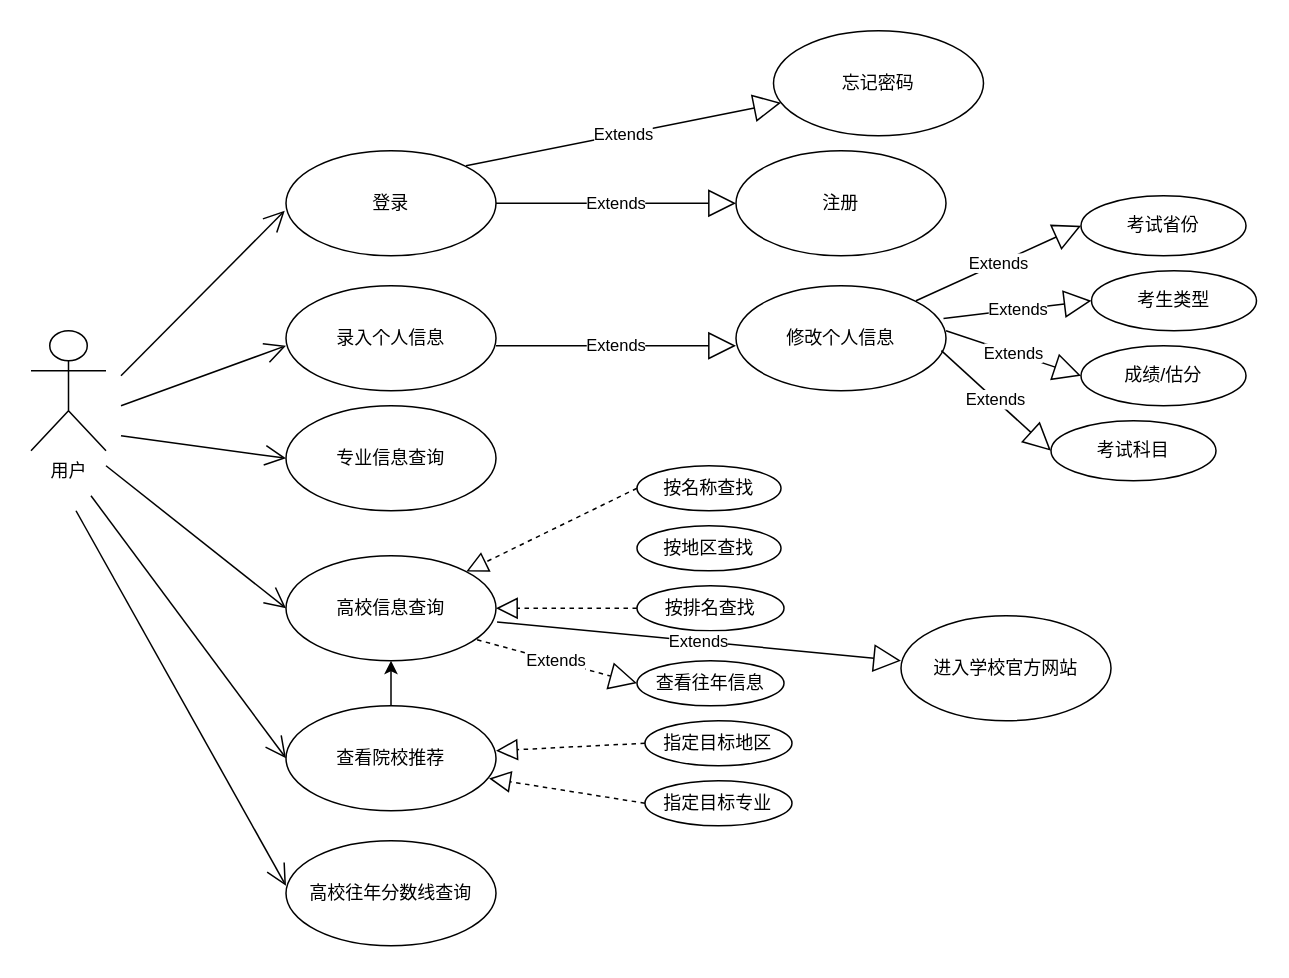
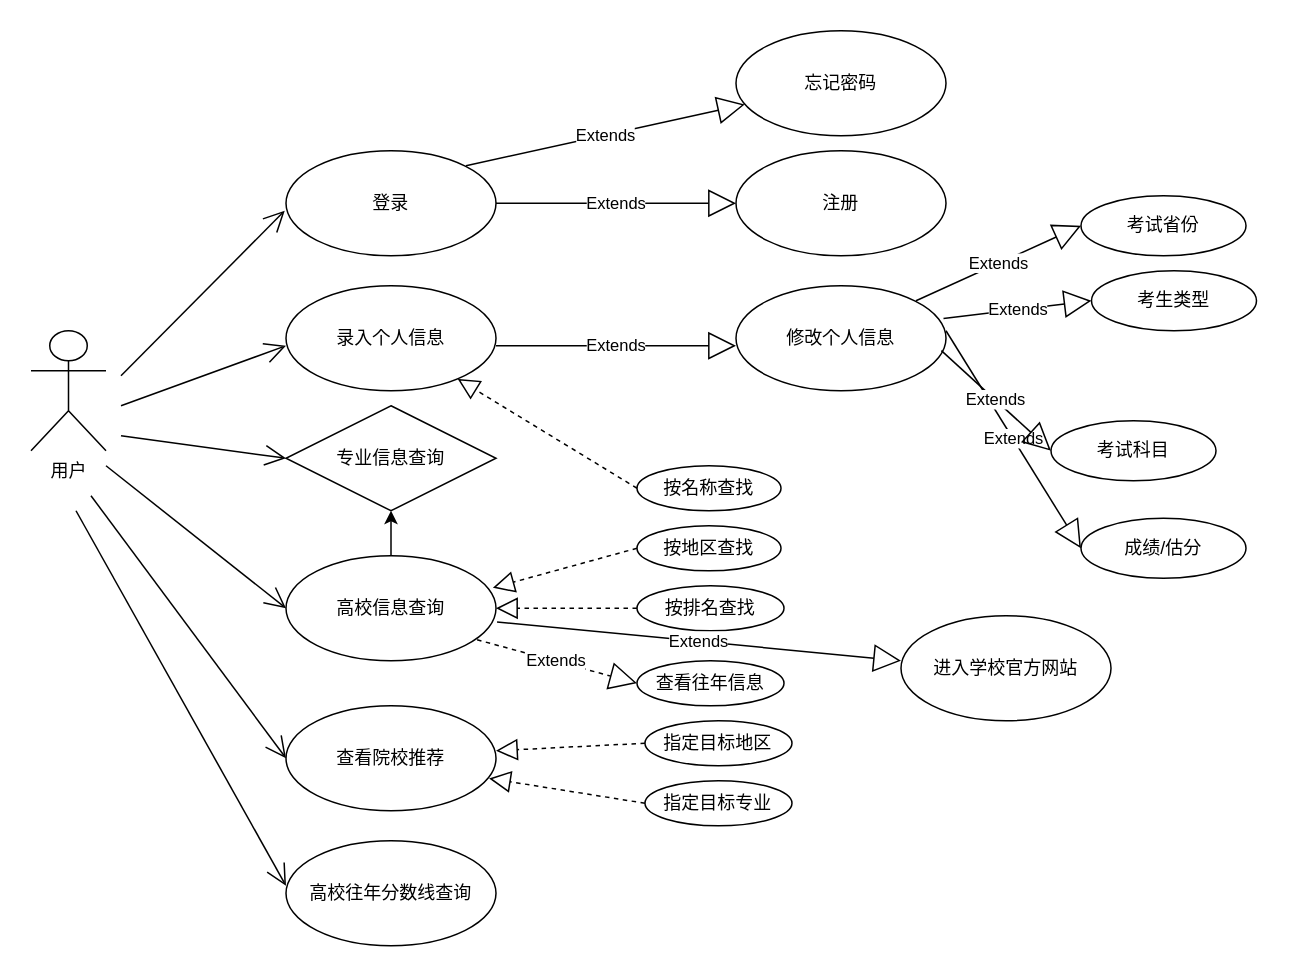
  <mxCell id="0" />
  <mxCell id="1" parent="0" />
  <mxCell id="2" value="登录" style="ellipse;whiteSpace=wrap;html=1;" vertex="1" parent="1"><mxGeometry x="190" y="100" width="140" height="70" as="geometry" /></mxCell>
  <mxCell id="3" value="用户" style="shape=umlActor;verticalLabelPosition=bottom;verticalAlign=top;html=1;" vertex="1" parent="1"><mxGeometry x="20" y="220" width="50" height="80" as="geometry" /></mxCell>
  <mxCell id="4" value="Extends" style="endArrow=block;endSize=16;endFill=0;html=1;" edge="1" parent="1" source="2"><mxGeometry width="160" relative="1" as="geometry"><mxPoint x="330" y="135" as="sourcePoint" /><mxPoint x="490" y="135" as="targetPoint" /></mxGeometry></mxCell>
  <mxCell id="5" value="注册" style="ellipse;whiteSpace=wrap;html=1;" vertex="1" parent="1"><mxGeometry x="490" y="100" width="140" height="70" as="geometry" /></mxCell>
  <mxCell id="6" value="Extends" style="endArrow=block;endSize=16;endFill=0;html=1;" edge="1" parent="1" target="7"><mxGeometry width="160" relative="1" as="geometry"><mxPoint x="310" y="110" as="sourcePoint" /><mxPoint x="490" y="60" as="targetPoint" /></mxGeometry></mxCell>
- <mxCell id="7" value="忘记密码" style="ellipse;whiteSpace=wrap;html=1;" vertex="1" parent="1"><mxGeometry x="515" y="20" width="140" height="70" as="geometry" /></mxCell>
+ <mxCell id="7" value="忘记密码" style="ellipse;whiteSpace=wrap;html=1;" vertex="1" parent="1"><mxGeometry x="490" y="20" width="140" height="70" as="geometry" /></mxCell>
  <mxCell id="8" value="" style="endArrow=open;endFill=1;endSize=12;html=1;" edge="1" parent="1"><mxGeometry width="160" relative="1" as="geometry"><mxPoint x="80" y="270" as="sourcePoint" /><mxPoint x="190" y="230" as="targetPoint" /></mxGeometry></mxCell>
  <mxCell id="9" value="" style="endArrow=open;endFill=1;endSize=12;html=1;entryX=-0.006;entryY=0.571;entryDx=0;entryDy=0;entryPerimeter=0;" edge="1" parent="1" target="2"><mxGeometry width="160" relative="1" as="geometry"><mxPoint x="80" y="250" as="sourcePoint" /><mxPoint x="230" y="150" as="targetPoint" /></mxGeometry></mxCell>
  <mxCell id="10" value="录入个人信息" style="ellipse;whiteSpace=wrap;html=1;" vertex="1" parent="1"><mxGeometry x="190" y="190" width="140" height="70" as="geometry" /></mxCell>
  <mxCell id="11" value="Extends" style="endArrow=block;endSize=16;endFill=0;html=1;" edge="1" parent="1"><mxGeometry width="160" relative="1" as="geometry"><mxPoint x="330" y="230" as="sourcePoint" /><mxPoint x="490" y="230" as="targetPoint" /></mxGeometry></mxCell>
  <mxCell id="12" value="修改个人信息" style="ellipse;whiteSpace=wrap;html=1;" vertex="1" parent="1"><mxGeometry x="490" y="190" width="140" height="70" as="geometry" /></mxCell>
  <mxCell id="13" value="" style="endArrow=open;endFill=1;endSize=12;html=1;entryX=0;entryY=0.5;entryDx=0;entryDy=0;" edge="1" parent="1" target="19"><mxGeometry width="160" relative="1" as="geometry"><mxPoint x="80" y="290" as="sourcePoint" /><mxPoint x="190" y="310" as="targetPoint" /></mxGeometry></mxCell>
+ <mxCell id="14" style="edgeStyle=orthogonalEdgeStyle;rounded=0;orthogonalLoop=1;jettySize=auto;html=1;exitX=0.5;exitY=0;exitDx=0;exitDy=0;entryX=0.5;entryY=1;entryDx=0;entryDy=0;" edge="1" parent="1" source="15" target="19"><mxGeometry relative="1" as="geometry" /></mxCell>
  <mxCell id="15" value="高校信息查询" style="ellipse;whiteSpace=wrap;html=1;" vertex="1" parent="1"><mxGeometry x="190" y="370" width="140" height="70" as="geometry" /></mxCell>
  <mxCell id="16" value="" style="endArrow=open;endFill=1;endSize=12;html=1;entryX=0;entryY=0.5;entryDx=0;entryDy=0;" edge="1" parent="1" target="15"><mxGeometry width="160" relative="1" as="geometry"><mxPoint x="70" y="310" as="sourcePoint" /><mxPoint x="190" y="400" as="targetPoint" /></mxGeometry></mxCell>
- <mxCell id="17" style="edgeStyle=orthogonalEdgeStyle;rounded=0;orthogonalLoop=1;jettySize=auto;html=1;exitX=0.5;exitY=0;exitDx=0;exitDy=0;entryX=0.5;entryY=1;entryDx=0;entryDy=0;" edge="1" parent="1" source="18" target="15"><mxGeometry relative="1" as="geometry" /></mxCell>
  <mxCell id="18" value="查看院校推荐" style="ellipse;whiteSpace=wrap;html=1;" vertex="1" parent="1"><mxGeometry x="190" y="470" width="140" height="70" as="geometry" /></mxCell>
- <mxCell id="19" value="专业信息查询" style="ellipse;whiteSpace=wrap;html=1;" vertex="1" parent="1"><mxGeometry x="190" y="270" width="140" height="70" as="geometry" /></mxCell>
+ <mxCell id="19" value="专业信息查询" style="rhombus;whiteSpace=wrap;html=1;" vertex="1" parent="1"><mxGeometry x="190" y="270" width="140" height="70" as="geometry" /></mxCell>
  <mxCell id="20" value="" style="endArrow=open;endFill=1;endSize=12;html=1;entryX=0;entryY=0.5;entryDx=0;entryDy=0;" edge="1" parent="1" target="18"><mxGeometry width="160" relative="1" as="geometry"><mxPoint x="60" y="330" as="sourcePoint" /><mxPoint x="430" y="450" as="targetPoint" /></mxGeometry></mxCell>
  <mxCell id="21" value="按地区查找" style="ellipse;whiteSpace=wrap;html=1;" vertex="1" parent="1"><mxGeometry x="424" y="350" width="96" height="30" as="geometry" /></mxCell>
  <mxCell id="22" value="按排名查找" style="ellipse;whiteSpace=wrap;html=1;" vertex="1" parent="1"><mxGeometry x="424" y="390" width="98" height="30" as="geometry" /></mxCell>
  <mxCell id="23" value="查看往年信息" style="ellipse;whiteSpace=wrap;html=1;" vertex="1" parent="1"><mxGeometry x="424" y="440" width="98" height="30" as="geometry" /></mxCell>
+ <mxCell id="24" value="" style="endArrow=block;dashed=1;endFill=0;endSize=12;html=1;entryX=0.985;entryY=0.305;entryDx=0;entryDy=0;exitX=0;exitY=0.5;exitDx=0;exitDy=0;entryPerimeter=0;" edge="1" parent="1" source="21" target="15"><mxGeometry width="160" relative="1" as="geometry"><mxPoint x="270" y="477" as="sourcePoint" /><mxPoint x="430" y="477" as="targetPoint" /></mxGeometry></mxCell>
  <mxCell id="25" value="" style="endArrow=block;dashed=1;endFill=0;endSize=12;html=1;entryX=1;entryY=0.5;entryDx=0;entryDy=0;exitX=0;exitY=0.5;exitDx=0;exitDy=0;" edge="1" parent="1" source="22" target="15"><mxGeometry width="160" relative="1" as="geometry"><mxPoint x="434" y="385" as="sourcePoint" /><mxPoint x="340" y="412" as="targetPoint" /></mxGeometry></mxCell>
  <mxCell id="26" value="" style="endArrow=open;endFill=1;endSize=12;html=1;" edge="1" parent="1"><mxGeometry width="160" relative="1" as="geometry"><mxPoint x="50" y="340" as="sourcePoint" /><mxPoint x="190" y="590" as="targetPoint" /></mxGeometry></mxCell>
  <mxCell id="27" value="高校往年分数线查询" style="ellipse;whiteSpace=wrap;html=1;" vertex="1" parent="1"><mxGeometry x="190" y="560" width="140" height="70" as="geometry" /></mxCell>
  <mxCell id="28" value="Extends" style="endArrow=block;endSize=16;endFill=0;html=1;entryX=0;entryY=0.5;entryDx=0;entryDy=0;" edge="1" parent="1" target="32"><mxGeometry width="160" relative="1" as="geometry"><mxPoint x="610" y="200" as="sourcePoint" /><mxPoint x="720" y="160" as="targetPoint" /></mxGeometry></mxCell>
  <mxCell id="29" value="Extends" style="endArrow=block;endSize=16;endFill=0;html=1;exitX=0.988;exitY=0.311;exitDx=0;exitDy=0;exitPerimeter=0;entryX=0;entryY=0.5;entryDx=0;entryDy=0;" edge="1" parent="1" target="33"><mxGeometry width="160" relative="1" as="geometry"><mxPoint x="628.32" y="211.77" as="sourcePoint" /><mxPoint x="730" y="190" as="targetPoint" /></mxGeometry></mxCell>
  <mxCell id="30" value="Extends" style="endArrow=block;endSize=16;endFill=0;html=1;entryX=0;entryY=0.5;entryDx=0;entryDy=0;" edge="1" parent="1" target="34"><mxGeometry width="160" relative="1" as="geometry"><mxPoint x="630" y="220" as="sourcePoint" /><mxPoint x="720" y="230" as="targetPoint" /></mxGeometry></mxCell>
  <mxCell id="31" value="Extends" style="endArrow=block;endSize=16;endFill=0;html=1;exitX=0.978;exitY=0.618;exitDx=0;exitDy=0;exitPerimeter=0;entryX=0;entryY=0.5;entryDx=0;entryDy=0;" edge="1" parent="1" target="37"><mxGeometry width="160" relative="1" as="geometry"><mxPoint x="626.92" y="233.26" as="sourcePoint" /><mxPoint x="700" y="280" as="targetPoint" /></mxGeometry></mxCell>
  <mxCell id="32" value="考试省份" style="ellipse;whiteSpace=wrap;html=1;" vertex="1" parent="1"><mxGeometry x="720" y="130" width="110" height="40" as="geometry" /></mxCell>
  <mxCell id="33" value="考生类型" style="ellipse;whiteSpace=wrap;html=1;" vertex="1" parent="1"><mxGeometry x="727" y="180" width="110" height="40" as="geometry" /></mxCell>
- <mxCell id="34" value="成绩/估分" style="ellipse;whiteSpace=wrap;html=1;" vertex="1" parent="1"><mxGeometry x="720" y="230" width="110" height="40" as="geometry" /></mxCell>
+ <mxCell id="34" value="成绩/估分" style="ellipse;whiteSpace=wrap;html=1;" vertex="1" parent="1"><mxGeometry x="720" y="345" width="110" height="40" as="geometry" /></mxCell>
  <mxCell id="35" value="按名称查找" style="ellipse;whiteSpace=wrap;html=1;" vertex="1" parent="1"><mxGeometry x="424" y="310" width="96" height="30" as="geometry" /></mxCell>
- <mxCell id="36" value="" style="endArrow=block;dashed=1;endFill=0;endSize=12;html=1;exitX=0;exitY=0.5;exitDx=0;exitDy=0;" edge="1" parent="1" source="35" target="15"><mxGeometry width="160" relative="1" as="geometry"><mxPoint x="500" y="360" as="sourcePoint" /><mxPoint x="660" y="360" as="targetPoint" /></mxGeometry></mxCell>
+ <mxCell id="36" value="" style="endArrow=block;dashed=1;endFill=0;endSize=12;html=1;exitX=0;exitY=0.5;exitDx=0;exitDy=0;" edge="1" parent="1" source="35" target="10"><mxGeometry width="160" relative="1" as="geometry"><mxPoint x="500" y="360" as="sourcePoint" /><mxPoint x="660" y="360" as="targetPoint" /></mxGeometry></mxCell>
  <mxCell id="37" value="考试科目" style="ellipse;whiteSpace=wrap;html=1;" vertex="1" parent="1"><mxGeometry x="700" y="280" width="110" height="40" as="geometry" /></mxCell>
  <mxCell id="38" value="指定目标地区" style="ellipse;whiteSpace=wrap;html=1;" vertex="1" parent="1"><mxGeometry x="429.32" y="480" width="98" height="30" as="geometry" /></mxCell>
  <mxCell id="39" value="指定目标专业" style="ellipse;whiteSpace=wrap;html=1;" vertex="1" parent="1"><mxGeometry x="429.32" y="520" width="98" height="30" as="geometry" /></mxCell>
  <mxCell id="40" value="" style="endArrow=block;dashed=1;endFill=0;endSize=12;html=1;exitX=0;exitY=0.5;exitDx=0;exitDy=0;" edge="1" parent="1" source="38"><mxGeometry width="160" relative="1" as="geometry"><mxPoint x="439.32" y="475" as="sourcePoint" /><mxPoint x="330" y="500" as="targetPoint" /></mxGeometry></mxCell>
  <mxCell id="41" value="" style="endArrow=block;dashed=1;endFill=0;endSize=12;html=1;exitX=0;exitY=0.5;exitDx=0;exitDy=0;entryX=0.967;entryY=0.692;entryDx=0;entryDy=0;entryPerimeter=0;" edge="1" parent="1" source="39" target="18"><mxGeometry width="160" relative="1" as="geometry"><mxPoint x="449.32" y="485" as="sourcePoint" /><mxPoint x="330" y="508.37" as="targetPoint" /></mxGeometry></mxCell>
  <mxCell id="42" value="Extends" style="endArrow=block;endSize=16;endFill=0;html=1;exitX=1.005;exitY=0.631;exitDx=0;exitDy=0;exitPerimeter=0;" edge="1" parent="1" source="15"><mxGeometry width="160" relative="1" as="geometry"><mxPoint x="300" y="440" as="sourcePoint" /><mxPoint x="600" y="440" as="targetPoint" /></mxGeometry></mxCell>
  <mxCell id="43" value="进入学校官方网站" style="ellipse;whiteSpace=wrap;html=1;" vertex="1" parent="1"><mxGeometry x="600" y="410" width="140" height="70" as="geometry" /></mxCell>
  <mxCell id="44" value="Extends" style="endArrow=block;endSize=16;endFill=0;html=1;exitX=0.91;exitY=0.8;exitDx=0;exitDy=0;exitPerimeter=0;entryX=0;entryY=0.5;entryDx=0;entryDy=0;dashed=1;" edge="1" parent="1" source="15" target="23"><mxGeometry width="160" relative="1" as="geometry"><mxPoint x="340.7" y="424.17" as="sourcePoint" /><mxPoint x="610" y="450" as="targetPoint" /></mxGeometry></mxCell>
